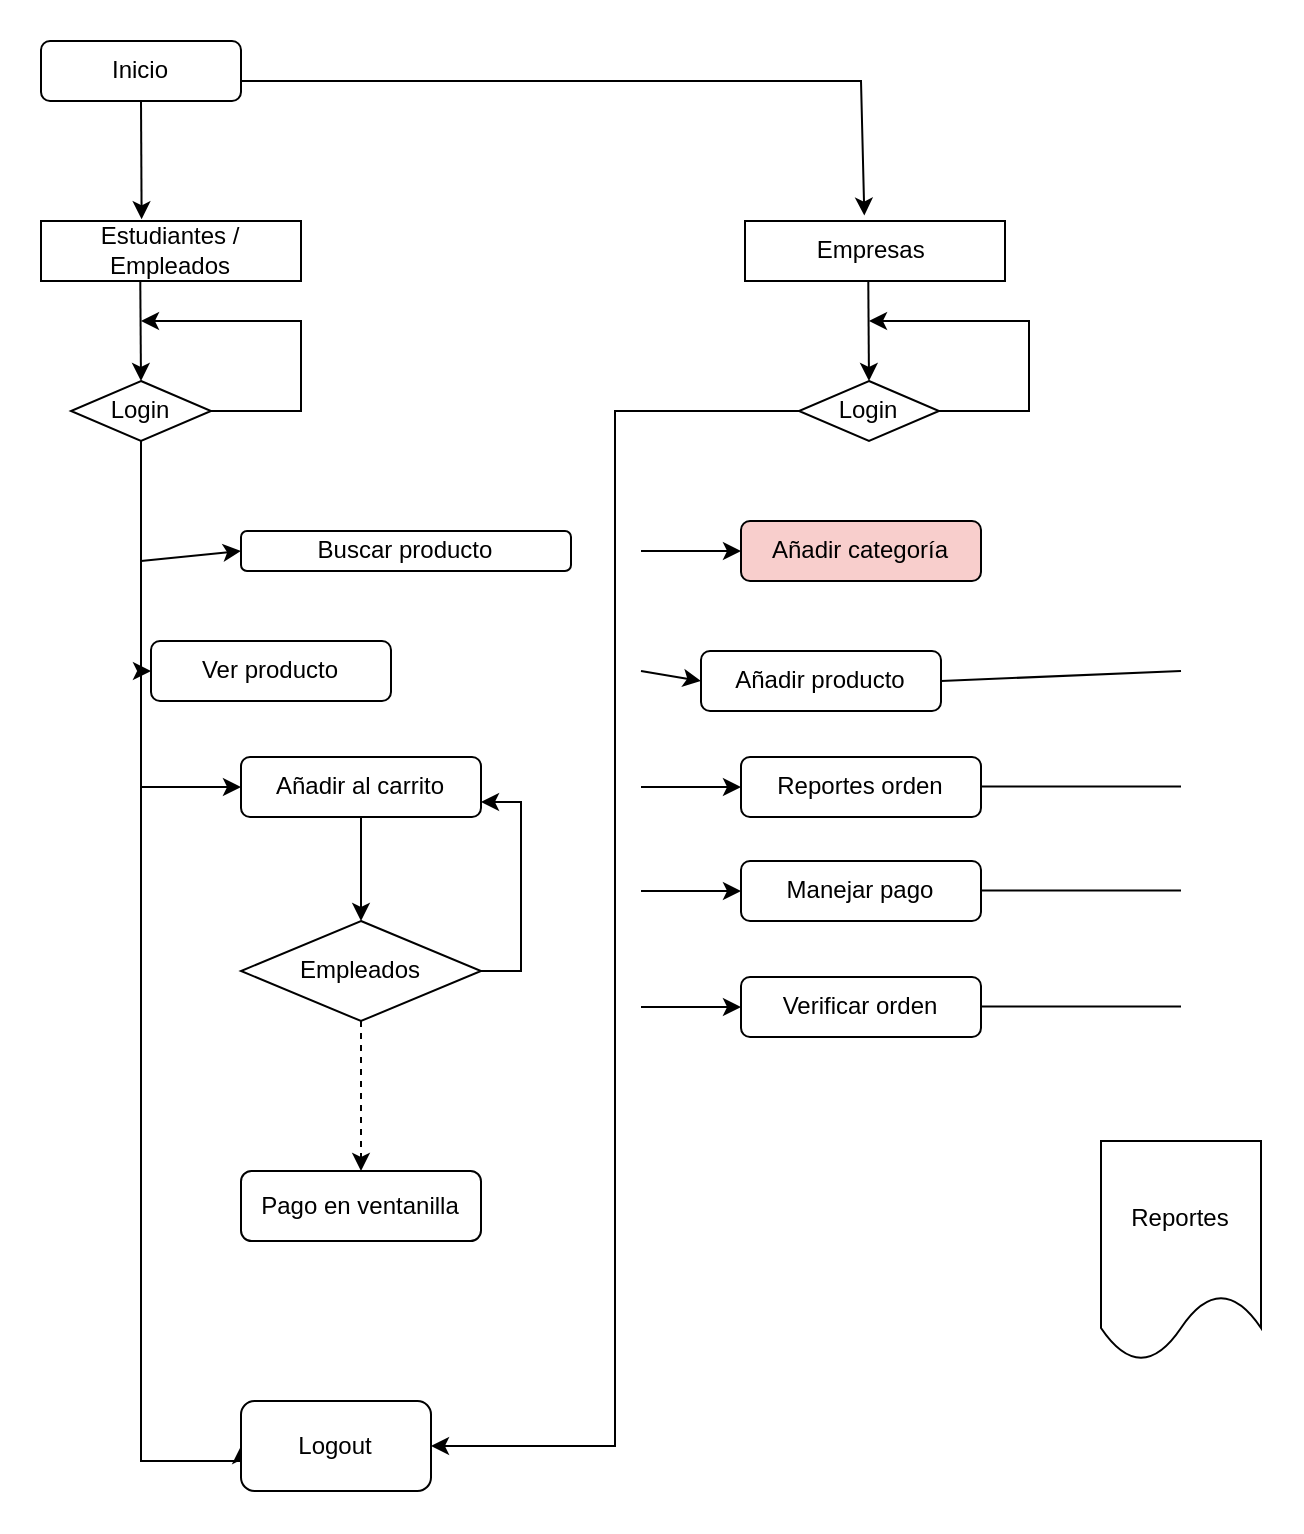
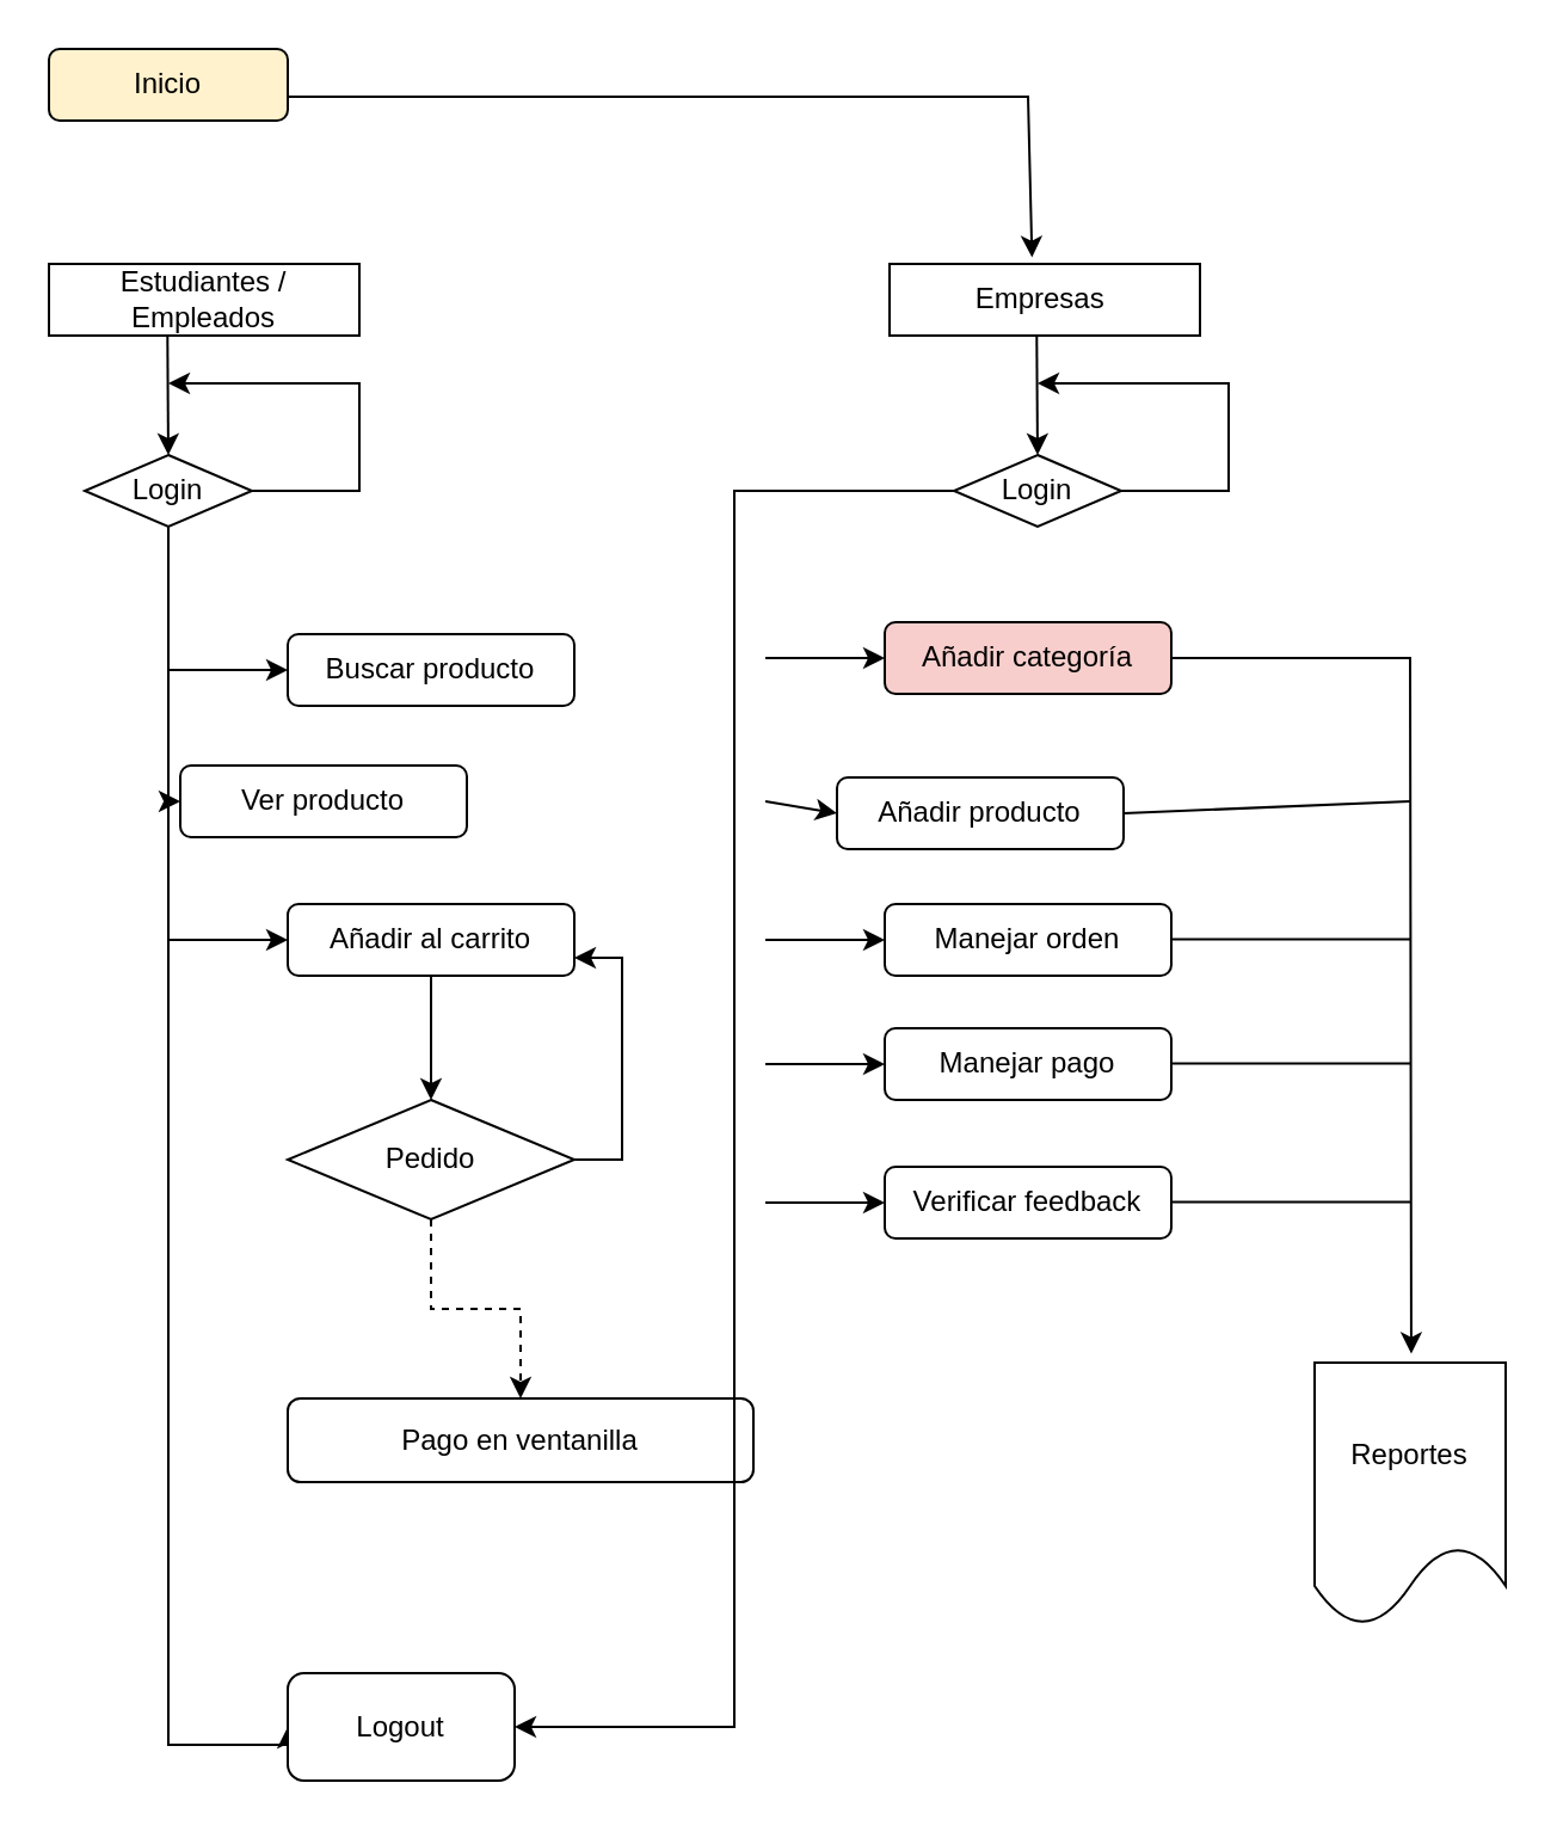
  <mxCell id="0" />
  <mxCell id="1" parent="0" />
- <mxCell id="2" value="Inicio" style="rounded=1;whiteSpace=wrap;html=1;" vertex="1" parent="1"><mxGeometry x="20" y="20" width="100" height="30" as="geometry" /></mxCell>
+ <mxCell id="2" value="Inicio" style="rounded=1;whiteSpace=wrap;html=1;fillColor=#fff2cc;" vertex="1" parent="1"><mxGeometry x="20" y="20" width="100" height="30" as="geometry" /></mxCell>
  <mxCell id="3" value="Estudiantes / Empleados" style="rounded=0;whiteSpace=wrap;html=1;" vertex="1" parent="1"><mxGeometry x="20" y="110" width="130" height="30" as="geometry" /></mxCell>
  <mxCell id="4" value="Empresas&amp;nbsp;" style="rounded=0;whiteSpace=wrap;html=1;" vertex="1" parent="1"><mxGeometry x="372" y="110" width="130" height="30" as="geometry" /></mxCell>
- <mxCell id="5" value="" style="endArrow=classic;html=1;rounded=0;exitX=0.5;exitY=1;exitDx=0;exitDy=0;entryX=0.387;entryY=-0.029;entryDx=0;entryDy=0;entryPerimeter=0;" edge="1" parent="1" source="2" target="3"><mxGeometry width="50" height="50" relative="1" as="geometry"><mxPoint x="45" y="100" as="sourcePoint" /><mxPoint x="95" y="50" as="targetPoint" /><Array as="points" /></mxGeometry></mxCell>
  <mxCell id="6" value="" style="endArrow=classic;html=1;rounded=0;entryX=0.459;entryY=-0.09;entryDx=0;entryDy=0;entryPerimeter=0;" edge="1" parent="1" target="4"><mxGeometry width="50" height="50" relative="1" as="geometry"><mxPoint x="120" y="40" as="sourcePoint" /><mxPoint x="170" y="-10" as="targetPoint" /><Array as="points"><mxPoint x="430" y="40" /></Array></mxGeometry></mxCell>
  <mxCell id="7" value="" style="edgeStyle=orthogonalEdgeStyle;rounded=0;orthogonalLoop=1;jettySize=auto;html=1;exitX=0.5;exitY=1;exitDx=0;exitDy=0;entryX=0;entryY=0.5;entryDx=0;entryDy=0;" edge="1" parent="1" source="9" target="12"><mxGeometry relative="1" as="geometry"><mxPoint x="10" y="230" as="sourcePoint" /><mxPoint x="85.053" y="955" as="targetPoint" /><Array as="points"><mxPoint x="70" y="730" /></Array></mxGeometry></mxCell>
  <mxCell id="8" style="edgeStyle=orthogonalEdgeStyle;rounded=0;orthogonalLoop=1;jettySize=auto;html=1;" edge="1" parent="1" source="9"><mxGeometry relative="1" as="geometry"><mxPoint x="70" y="160" as="targetPoint" /><Array as="points"><mxPoint x="150" y="205" /><mxPoint x="150" y="160" /></Array></mxGeometry></mxCell>
  <mxCell id="9" value="Login" style="rhombus;whiteSpace=wrap;html=1;" vertex="1" parent="1"><mxGeometry x="35" y="190" width="70" height="30" as="geometry" /></mxCell>
  <mxCell id="10" value="" style="endArrow=classic;html=1;rounded=0;exitX=0.5;exitY=1;exitDx=0;exitDy=0;entryX=0.5;entryY=0;entryDx=0;entryDy=0;" edge="1" parent="1" target="9"><mxGeometry width="50" height="50" relative="1" as="geometry"><mxPoint x="69.64" y="140" as="sourcePoint" /><mxPoint x="60" y="250" as="targetPoint" /><Array as="points" /></mxGeometry></mxCell>
- <mxCell id="11" value="Buscar producto" style="rounded=1;whiteSpace=wrap;html=1;" vertex="1" parent="1"><mxGeometry x="120" y="265" width="165" height="20" as="geometry" /></mxCell>
+ <mxCell id="11" value="Buscar producto" style="rounded=1;whiteSpace=wrap;html=1;" vertex="1" parent="1"><mxGeometry x="120" y="265" width="120" height="30" as="geometry" /></mxCell>
  <mxCell id="12" value="Logout" style="rounded=1;whiteSpace=wrap;html=1;" vertex="1" parent="1"><mxGeometry x="120" y="700" width="95" height="45" as="geometry" /></mxCell>
  <mxCell id="13" value="" style="endArrow=classic;html=1;rounded=0;entryX=0;entryY=0.5;entryDx=0;entryDy=0;" edge="1" parent="1" target="11"><mxGeometry width="50" height="50" relative="1" as="geometry"><mxPoint x="70" y="280" as="sourcePoint" /><mxPoint x="120" y="280" as="targetPoint" /></mxGeometry></mxCell>
  <mxCell id="14" value="Ver producto" style="rounded=1;whiteSpace=wrap;html=1;" vertex="1" parent="1"><mxGeometry x="75" y="320" width="120" height="30" as="geometry" /></mxCell>
  <mxCell id="15" value="" style="endArrow=classic;html=1;rounded=0;entryX=0;entryY=0.5;entryDx=0;entryDy=0;" edge="1" parent="1" target="14"><mxGeometry width="50" height="50" relative="1" as="geometry"><mxPoint x="70" y="335" as="sourcePoint" /><mxPoint x="120" y="335" as="targetPoint" /></mxGeometry></mxCell>
  <mxCell id="16" style="edgeStyle=orthogonalEdgeStyle;rounded=0;orthogonalLoop=1;jettySize=auto;html=1;entryX=0.5;entryY=0;entryDx=0;entryDy=0;" edge="1" parent="1" source="17" target="21"><mxGeometry relative="1" as="geometry"><mxPoint x="180" y="430" as="targetPoint" /></mxGeometry></mxCell>
  <mxCell id="17" value="Añadir al carrito" style="rounded=1;whiteSpace=wrap;html=1;" vertex="1" parent="1"><mxGeometry x="120" y="378" width="120" height="30" as="geometry" /></mxCell>
  <mxCell id="18" value="" style="endArrow=classic;html=1;rounded=0;entryX=0;entryY=0.5;entryDx=0;entryDy=0;" edge="1" parent="1" target="17"><mxGeometry width="50" height="50" relative="1" as="geometry"><mxPoint x="70" y="393" as="sourcePoint" /><mxPoint x="120" y="393" as="targetPoint" /></mxGeometry></mxCell>
  <mxCell id="19" style="edgeStyle=orthogonalEdgeStyle;rounded=0;orthogonalLoop=1;jettySize=auto;html=1;entryX=1;entryY=0.75;entryDx=0;entryDy=0;exitX=1;exitY=0.5;exitDx=0;exitDy=0;" edge="1" parent="1" source="21" target="17"><mxGeometry relative="1" as="geometry"><mxPoint x="250" y="480" as="sourcePoint" /></mxGeometry></mxCell>
  <mxCell id="20" value="" style="edgeStyle=orthogonalEdgeStyle;rounded=0;orthogonalLoop=1;jettySize=auto;html=1;dashed=1;" edge="1" parent="1" source="21" target="22"><mxGeometry relative="1" as="geometry" /></mxCell>
- <mxCell id="21" value="Empleados" style="rhombus;whiteSpace=wrap;html=1;" vertex="1" parent="1"><mxGeometry x="120" y="460" width="120" height="50" as="geometry" /></mxCell>
- <mxCell id="22" value="Pago en ventanilla" style="rounded=1;whiteSpace=wrap;html=1;" vertex="1" parent="1"><mxGeometry x="120" y="585" width="120" height="35" as="geometry" /></mxCell>
+ <mxCell id="21" value="Pedido" style="rhombus;whiteSpace=wrap;html=1;" vertex="1" parent="1"><mxGeometry x="120" y="460" width="120" height="50" as="geometry" /></mxCell>
+ <mxCell id="22" value="Pago en ventanilla" style="rounded=1;whiteSpace=wrap;html=1;" vertex="1" parent="1"><mxGeometry x="120" y="585" width="195" height="35" as="geometry" /></mxCell>
  <mxCell id="23" style="edgeStyle=orthogonalEdgeStyle;rounded=0;orthogonalLoop=1;jettySize=auto;html=1;" edge="1" parent="1" source="25"><mxGeometry relative="1" as="geometry"><mxPoint x="434" y="160" as="targetPoint" /><Array as="points"><mxPoint x="514" y="205" /><mxPoint x="514" y="160" /></Array></mxGeometry></mxCell>
  <mxCell id="24" style="edgeStyle=orthogonalEdgeStyle;rounded=0;orthogonalLoop=1;jettySize=auto;html=1;entryX=1;entryY=0.5;entryDx=0;entryDy=0;" edge="1" parent="1" source="25" target="12"><mxGeometry relative="1" as="geometry" /></mxCell>
  <mxCell id="25" value="Login" style="rhombus;whiteSpace=wrap;html=1;" vertex="1" parent="1"><mxGeometry x="399" y="190" width="70" height="30" as="geometry" /></mxCell>
  <mxCell id="26" value="" style="endArrow=classic;html=1;rounded=0;exitX=0.5;exitY=1;exitDx=0;exitDy=0;entryX=0.5;entryY=0;entryDx=0;entryDy=0;" edge="1" parent="1" target="25"><mxGeometry width="50" height="50" relative="1" as="geometry"><mxPoint x="433.64" y="140" as="sourcePoint" /><mxPoint x="424" y="250" as="targetPoint" /><Array as="points" /></mxGeometry></mxCell>
  <mxCell id="27" value="Añadir categoría" style="rounded=1;whiteSpace=wrap;html=1;fillColor=#f8cecc;" vertex="1" parent="1"><mxGeometry x="370" y="260" width="120" height="30" as="geometry" /></mxCell>
  <mxCell id="28" value="" style="endArrow=classic;html=1;rounded=0;entryX=0;entryY=0.5;entryDx=0;entryDy=0;" edge="1" parent="1" target="27"><mxGeometry width="50" height="50" relative="1" as="geometry"><mxPoint x="320" y="275" as="sourcePoint" /><mxPoint x="370" y="275" as="targetPoint" /></mxGeometry></mxCell>
  <mxCell id="29" value="Añadir producto" style="rounded=1;whiteSpace=wrap;html=1;" vertex="1" parent="1"><mxGeometry x="350" y="325" width="120" height="30" as="geometry" /></mxCell>
  <mxCell id="30" value="" style="endArrow=classic;html=1;rounded=0;entryX=0;entryY=0.5;entryDx=0;entryDy=0;" edge="1" parent="1" target="29"><mxGeometry width="50" height="50" relative="1" as="geometry"><mxPoint x="320" y="335" as="sourcePoint" /><mxPoint x="370" y="335" as="targetPoint" /></mxGeometry></mxCell>
- <mxCell id="31" value="Reportes orden" style="rounded=1;whiteSpace=wrap;html=1;" vertex="1" parent="1"><mxGeometry x="370" y="378" width="120" height="30" as="geometry" /></mxCell>
+ <mxCell id="31" value="Manejar orden" style="rounded=1;whiteSpace=wrap;html=1;" vertex="1" parent="1"><mxGeometry x="370" y="378" width="120" height="30" as="geometry" /></mxCell>
  <mxCell id="32" value="" style="endArrow=classic;html=1;rounded=0;entryX=0;entryY=0.5;entryDx=0;entryDy=0;" edge="1" parent="1" target="31"><mxGeometry width="50" height="50" relative="1" as="geometry"><mxPoint x="320" y="393" as="sourcePoint" /><mxPoint x="370" y="393" as="targetPoint" /></mxGeometry></mxCell>
  <mxCell id="33" value="Manejar pago" style="rounded=1;whiteSpace=wrap;html=1;" vertex="1" parent="1"><mxGeometry x="370" y="430" width="120" height="30" as="geometry" /></mxCell>
  <mxCell id="34" value="" style="endArrow=classic;html=1;rounded=0;entryX=0;entryY=0.5;entryDx=0;entryDy=0;" edge="1" parent="1" target="33"><mxGeometry width="50" height="50" relative="1" as="geometry"><mxPoint x="320" y="445" as="sourcePoint" /><mxPoint x="370" y="445" as="targetPoint" /></mxGeometry></mxCell>
- <mxCell id="35" value="Verificar orden" style="rounded=1;whiteSpace=wrap;html=1;" vertex="1" parent="1"><mxGeometry x="370" y="488" width="120" height="30" as="geometry" /></mxCell>
+ <mxCell id="35" value="Verificar feedback" style="rounded=1;whiteSpace=wrap;html=1;" vertex="1" parent="1"><mxGeometry x="370" y="488" width="120" height="30" as="geometry" /></mxCell>
  <mxCell id="36" value="" style="endArrow=classic;html=1;rounded=0;entryX=0;entryY=0.5;entryDx=0;entryDy=0;" edge="1" parent="1" target="35"><mxGeometry width="50" height="50" relative="1" as="geometry"><mxPoint x="320" y="503" as="sourcePoint" /><mxPoint x="370" y="503" as="targetPoint" /></mxGeometry></mxCell>
  <mxCell id="37" value="Reportes" style="shape=document;whiteSpace=wrap;html=1;boundedLbl=1;" vertex="1" parent="1"><mxGeometry x="550" y="570" width="80" height="110" as="geometry" /></mxCell>
+ <mxCell id="38" value="" style="endArrow=classic;html=1;rounded=0;entryX=0.506;entryY=-0.034;entryDx=0;entryDy=0;entryPerimeter=0;exitX=1;exitY=0.5;exitDx=0;exitDy=0;" edge="1" parent="1" source="27" target="37"><mxGeometry width="50" height="50" relative="1" as="geometry"><mxPoint x="590" y="280" as="sourcePoint" /><mxPoint x="590" y="560" as="targetPoint" /><Array as="points"><mxPoint x="590" y="275" /></Array></mxGeometry></mxCell>
  <mxCell id="39" value="" style="endArrow=none;html=1;rounded=0;exitX=1;exitY=0.5;exitDx=0;exitDy=0;" edge="1" parent="1" source="29"><mxGeometry width="50" height="50" relative="1" as="geometry"><mxPoint x="540" y="378" as="sourcePoint" /><mxPoint x="590" y="335" as="targetPoint" /></mxGeometry></mxCell>
  <mxCell id="40" value="" style="endArrow=none;html=1;rounded=0;exitX=1;exitY=0.5;exitDx=0;exitDy=0;" edge="1" parent="1"><mxGeometry width="50" height="50" relative="1" as="geometry"><mxPoint x="490" y="392.77" as="sourcePoint" /><mxPoint x="590" y="392.77" as="targetPoint" /></mxGeometry></mxCell>
  <mxCell id="41" value="" style="endArrow=none;html=1;rounded=0;exitX=1;exitY=0.5;exitDx=0;exitDy=0;" edge="1" parent="1"><mxGeometry width="50" height="50" relative="1" as="geometry"><mxPoint x="490" y="444.77" as="sourcePoint" /><mxPoint x="590" y="444.77" as="targetPoint" /></mxGeometry></mxCell>
  <mxCell id="42" value="" style="endArrow=none;html=1;rounded=0;exitX=1;exitY=0.5;exitDx=0;exitDy=0;" edge="1" parent="1"><mxGeometry width="50" height="50" relative="1" as="geometry"><mxPoint x="490" y="502.77" as="sourcePoint" /><mxPoint x="590" y="502.77" as="targetPoint" /></mxGeometry></mxCell>
